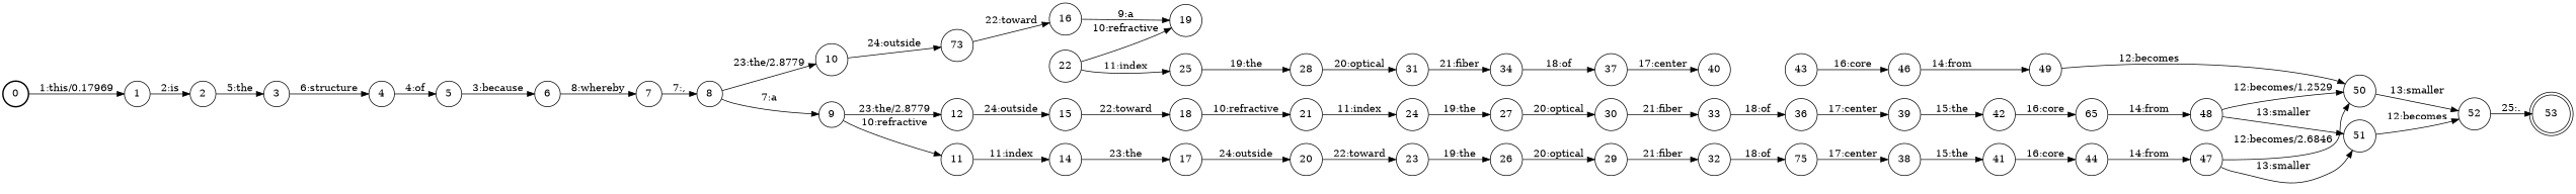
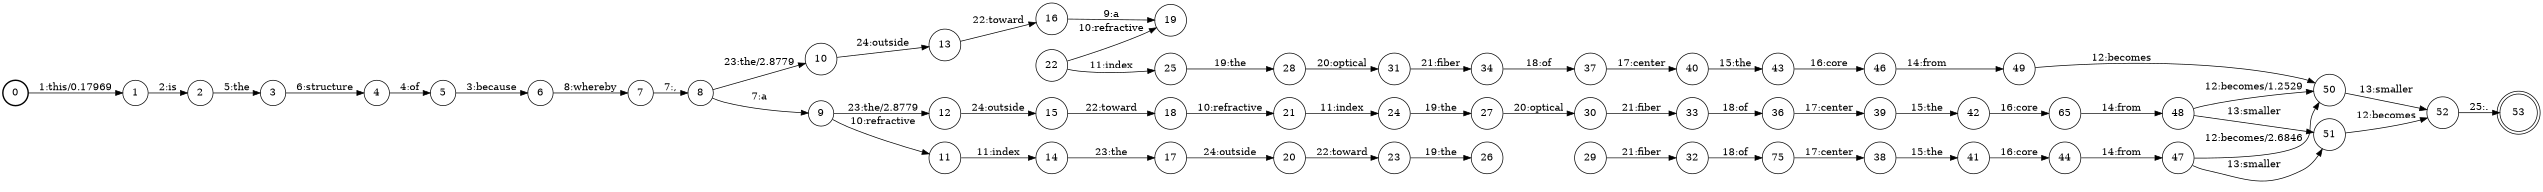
  digraph {
    nodesep=0.25
    rankdir=LR
    ranksep=0.4
    node [fontsize=14 shape=circle style=solid]
    edge [fontsize=14]
    n1 [label=0 style=bold]
    n2 [label=1]
    n3 [label=2]
    n4 [label=3]
    n5 [label=4]
    n6 [label=5]
    n7 [label=6]
    n8 [label=7]
    n9 [label=8]
    n10 [label=10]
    n11 [label=9]
-   n12 [label=73]
+   n12 [label=13]
    n13 [label=12]
    n14 [label=11]
    n15 [label=16]
    n16 [label=15]
    n17 [label=14]
    n18 [label=18]
    n19 [label=17]
    n20 [label=19]
    n21 [label=20]
    n22 [label=21]
    n23 [label=23]
    n24 [label=24]
    n25 [label=22]
    n26 [label=25]
    n27 [label=26]
    n28 [label=27]
    n29 [label=28]
    n30 [label=29]
    n31 [label=30]
    n32 [label=31]
    n33 [label=32]
    n34 [label=33]
    n35 [label=34]
    n36 [label=75]
    n37 [label=36]
    n38 [label=37]
    n39 [label=38]
    n40 [label=39]
    n41 [label=40]
    n42 [label=41]
    n43 [label=42]
    n44 [label=43]
    n45 [label=44]
    n46 [label=65]
    n47 [label=46]
    n48 [label=47]
    n49 [label=48]
    n50 [label=49]
    n51 [label=50]
    n52 [label=51]
    n53 [label=52]
    n54 [label=53 shape=doublecircle]
    n1 -> n2 [label="1:this/0.17969"]
    n2 -> n3 [label="2:is"]
    n3 -> n4 [label="5:the"]
    n4 -> n5 [label="6:structure"]
    n5 -> n6 [label="4:of"]
    n6 -> n7 [label="3:because"]
    n7 -> n8 [label="8:whereby"]
    n8 -> n9 [label="7:,"]
    n9 -> n10 [label="23:the/2.8779"]
    n9 -> n11 [label="7:a"]
    n10 -> n12 [label="24:outside"]
    n11 -> n13 [label="23:the/2.8779"]
    n11 -> n14 [label="10:refractive"]
    n12 -> n15 [label="22:toward"]
    n13 -> n16 [label="24:outside"]
    n14 -> n17 [label="11:index"]
    n15 -> n20 [label="9:a"]
    n16 -> n18 [label="22:toward"]
    n17 -> n19 [label="23:the"]
    n18 -> n22 [label="10:refractive"]
    n19 -> n21 [label="24:outside"]
    n21 -> n23 [label="22:toward"]
    n22 -> n24 [label="11:index"]
    n23 -> n27 [label="19:the"]
    n24 -> n28 [label="19:the"]
    n25 -> n20 [label="10:refractive"]
    n25 -> n26 [label="11:index"]
    n26 -> n29 [label="19:the"]
-   n27 -> n30 [label="20:optical"]
    n28 -> n31 [label="20:optical"]
    n29 -> n32 [label="20:optical"]
    n30 -> n33 [label="21:fiber"]
    n31 -> n34 [label="21:fiber"]
    n32 -> n35 [label="21:fiber"]
    n33 -> n36 [label="18:of"]
    n34 -> n37 [label="18:of"]
    n35 -> n38 [label="18:of"]
    n36 -> n39 [label="17:center"]
    n37 -> n40 [label="17:center"]
    n38 -> n41 [label="17:center"]
    n39 -> n42 [label="15:the"]
    n40 -> n43 [label="15:the"]
+   n41 -> n44 [label="15:the"]
    n42 -> n45 [label="16:core"]
    n43 -> n46 [label="16:core"]
    n44 -> n47 [label="16:core"]
    n45 -> n48 [label="14:from"]
    n46 -> n49 [label="14:from"]
    n47 -> n50 [label="14:from"]
    n48 -> n51 [label="12:becomes/2.6846"]
    n48 -> n52 [label="13:smaller"]
    n49 -> n51 [label="12:becomes/1.2529"]
    n49 -> n52 [label="13:smaller"]
    n50 -> n51 [label="12:becomes"]
    n51 -> n53 [label="13:smaller"]
    n52 -> n53 [label="12:becomes"]
    n53 -> n54 [label="25:."]
  }
